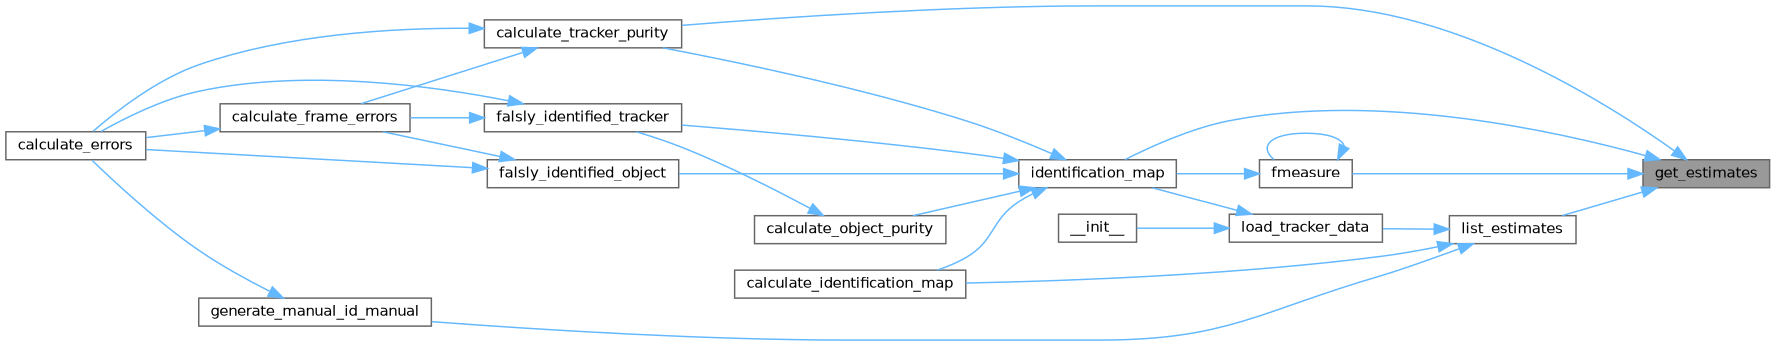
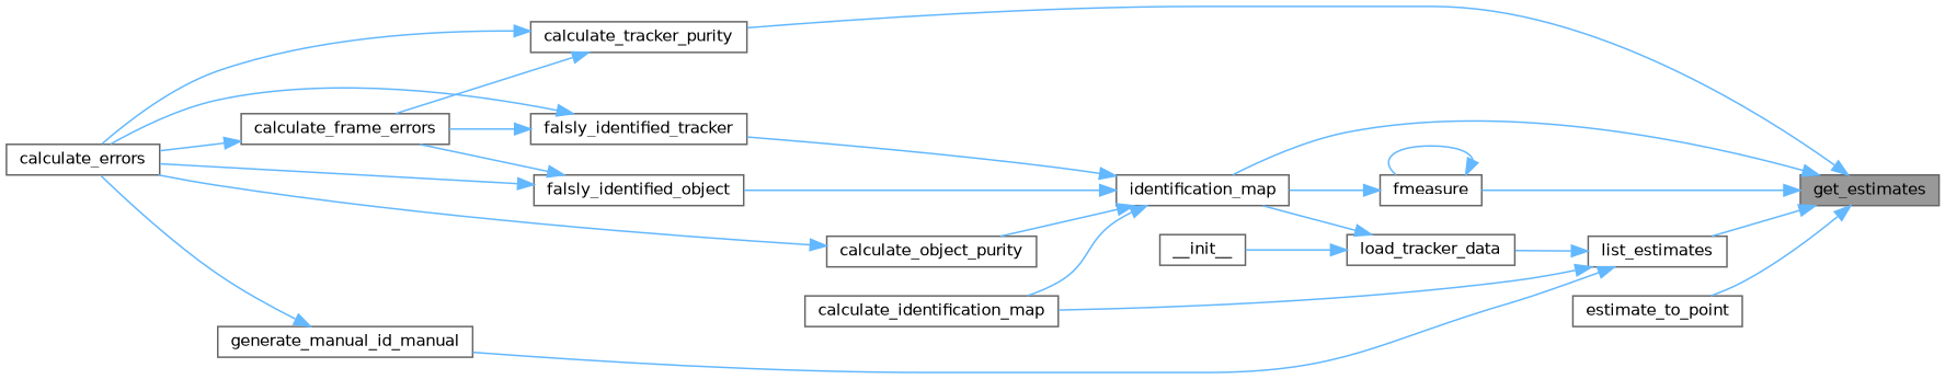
  digraph {
    rankdir=RL
    node [color=grey40 fillcolor=white fontname=Helvetica fontsize=10 shape=box style=filled]
    edge [color=steelblue1 dir=back fontname=Helvetica fontsize=10 labelfontname=Helvetica labelfontsize=10 style=solid]
    n1 [color=gray40 fillcolor=grey60 fontcolor=black height=0.2 label=get_estimates width=0.4]
    n2 [height=0.2 label=calculate_tracker_purity width=0.4]
+   n3 [height=0.2 label=estimate_to_point width=0.4]
    n4 [height=0.2 label=fmeasure width=0.4]
    n5 [height=0.2 label=identification_map width=0.4]
    n6 [height=0.2 label=list_estimates width=0.4]
    n7 [height=0.2 label=calculate_errors width=0.4]
    n8 [height=0.2 label=calculate_frame_errors width=0.4]
    n9 [height=0.2 label=calculate_identification_map width=0.4]
    n10 [height=0.2 label=calculate_object_purity width=0.4]
    n11 [height=0.2 label=falsly_identified_object width=0.4]
    n12 [height=0.2 label=falsly_identified_tracker width=0.4]
    n13 [height=0.2 label=generate_manual_id_manual width=0.4]
    n14 [height=0.2 label=load_tracker_data width=0.4]
    n15 [height=0.2 label=__init__ width=0.4]
    n1 -> n2
+   n1 -> n3
    n1 -> n4
    n1 -> n5
    n1 -> n6
    n2 -> n7
    n2 -> n8
    n4 -> n4
    n4 -> n5
-   n5 -> n2
    n5 -> n9
    n5 -> n10
    n5 -> n11
    n5 -> n12
    n6 -> n9
    n6 -> n13
    n6 -> n14
    n8 -> n7
-   n10 -> n12
+   n10 -> n7
    n11 -> n7
    n11 -> n8
    n12 -> n7
    n12 -> n8
    n13 -> n7
    n14 -> n5
    n14 -> n15
  }
